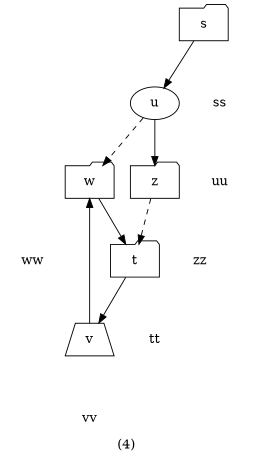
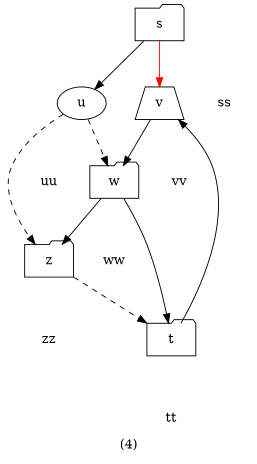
  digraph {
    label="(4)"
    lblstyle="below=-1cm"
    node [shape=none texmode=math]
    edge [lblstyle=auto style=solid topath="bend left"]
    s [shape=folder style="fill=red!20"]
    v [shape=trapezium style="fill=blue!20"]
    u [shape=ellipse style="fill=blue!20"]
    ss [texlbl="\color{blue}$0$"]
    w [shape=folder style="fill=blue!20"]
    vv [texlbl="\color{blue}$7$"]
    z [shape=folder style="fill=blue!20"]
    t [shape=folder style="fill=blue!20"]
    ww [texlbl="\color{blue}$43$"]
    uu [texlbl="\color{blue}$43$"]
    zz [texlbl="\color{blue}$43$"]
    tt [texlbl="\color{blue}$43$"]
+   s -> v [color=red label=" " texlbl="$7$" topath="bend right"]
    s -> u [label=" " texlbl="$2$"]
    s -> ss [label=" " style=invis topath=""]
    v -> w [label=" " texlbl="$1$"]
    v -> vv [label=" " style=invis topath=""]
    u -> w [label=" " style=dashed texlbl="$1$"]
-   u -> z [label=" " texlbl="$3$"]
+   u -> z [label=" " style=dashed texlbl="$3$"]
    u -> uu [label=" " style=invis topath=""]
+   w -> z [label=" " texlbl="$1$" topath="bend right"]
    w -> t [label=" " texlbl="$4$"]
    w -> ww [label=" " style=invis topath=""]
    z -> t [label=" " style=dashed texlbl="$2$"]
    z -> zz [label=" " style=invis topath=""]
    t -> v [label=" " texlbl="$0$"]
    t -> tt [label=" " style=invis topath=""]
  }
